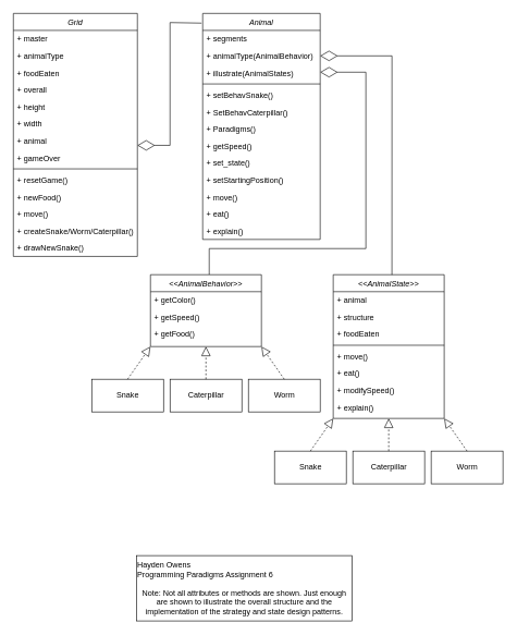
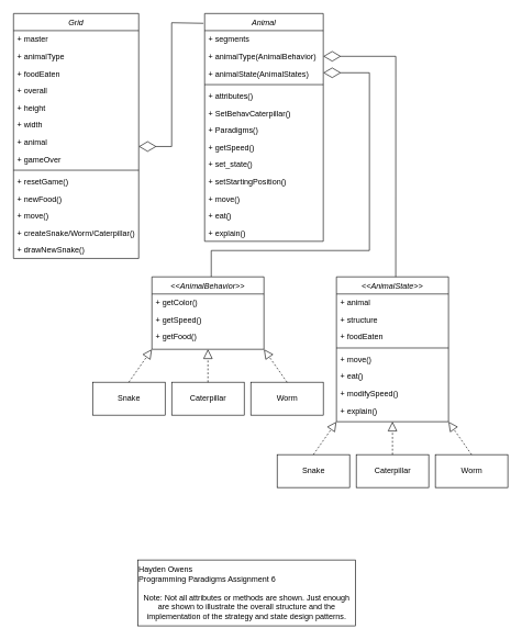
  <mxCell id="0" />
  <mxCell id="1" parent="0" />
  <mxCell id="2" value="Grid" style="swimlane;fontStyle=2;align=center;verticalAlign=top;childLayout=stackLayout;horizontal=1;startSize=26;horizontalStack=0;resizeParent=1;resizeLast=0;collapsible=1;marginBottom=0;rounded=0;shadow=0;strokeWidth=1;" parent="1" vertex="1"><mxGeometry x="20" y="20" width="190" height="372" as="geometry"><mxRectangle x="230" y="140" width="160" height="26" as="alternateBounds" /></mxGeometry></mxCell>
  <mxCell id="3" value="+ master" style="text;align=left;verticalAlign=top;spacingLeft=4;spacingRight=4;overflow=hidden;rotatable=0;points=[[0,0.5],[1,0.5]];portConstraint=eastwest;" parent="2" vertex="1"><mxGeometry y="26" width="190" height="26" as="geometry" /></mxCell>
  <mxCell id="4" value="+ animalType" style="text;align=left;verticalAlign=top;spacingLeft=4;spacingRight=4;overflow=hidden;rotatable=0;points=[[0,0.5],[1,0.5]];portConstraint=eastwest;rounded=0;shadow=0;html=0;" parent="2" vertex="1"><mxGeometry y="52" width="190" height="26" as="geometry" /></mxCell>
  <mxCell id="5" value="+ foodEaten" style="text;align=left;verticalAlign=top;spacingLeft=4;spacingRight=4;overflow=hidden;rotatable=0;points=[[0,0.5],[1,0.5]];portConstraint=eastwest;rounded=0;shadow=0;html=0;" parent="2" vertex="1"><mxGeometry y="78" width="190" height="26" as="geometry" /></mxCell>
  <mxCell id="6" value="+ overall" style="text;align=left;verticalAlign=top;spacingLeft=4;spacingRight=4;overflow=hidden;rotatable=0;points=[[0,0.5],[1,0.5]];portConstraint=eastwest;rounded=0;shadow=0;html=0;" vertex="1" parent="2"><mxGeometry y="104" width="190" height="26" as="geometry" /></mxCell>
  <mxCell id="7" value="+ height" style="text;align=left;verticalAlign=top;spacingLeft=4;spacingRight=4;overflow=hidden;rotatable=0;points=[[0,0.5],[1,0.5]];portConstraint=eastwest;rounded=0;shadow=0;html=0;" vertex="1" parent="2"><mxGeometry y="130" width="190" height="26" as="geometry" /></mxCell>
  <mxCell id="8" value="+ width" style="text;align=left;verticalAlign=top;spacingLeft=4;spacingRight=4;overflow=hidden;rotatable=0;points=[[0,0.5],[1,0.5]];portConstraint=eastwest;rounded=0;shadow=0;html=0;" vertex="1" parent="2"><mxGeometry y="156" width="190" height="26" as="geometry" /></mxCell>
  <mxCell id="9" value="+ animal" style="text;align=left;verticalAlign=top;spacingLeft=4;spacingRight=4;overflow=hidden;rotatable=0;points=[[0,0.5],[1,0.5]];portConstraint=eastwest;rounded=0;shadow=0;html=0;" vertex="1" parent="2"><mxGeometry y="182" width="190" height="26" as="geometry" /></mxCell>
  <mxCell id="10" value="+ gameOver" style="text;align=left;verticalAlign=top;spacingLeft=4;spacingRight=4;overflow=hidden;rotatable=0;points=[[0,0.5],[1,0.5]];portConstraint=eastwest;rounded=0;shadow=0;html=0;" vertex="1" parent="2"><mxGeometry y="208" width="190" height="26" as="geometry" /></mxCell>
  <mxCell id="11" value="" style="line;html=1;strokeWidth=1;align=left;verticalAlign=middle;spacingTop=-1;spacingLeft=3;spacingRight=3;rotatable=0;labelPosition=right;points=[];portConstraint=eastwest;" parent="2" vertex="1"><mxGeometry y="234" width="190" height="8" as="geometry" /></mxCell>
  <mxCell id="12" value="+ resetGame()" style="text;align=left;verticalAlign=top;spacingLeft=4;spacingRight=4;overflow=hidden;rotatable=0;points=[[0,0.5],[1,0.5]];portConstraint=eastwest;" vertex="1" parent="2"><mxGeometry y="242" width="190" height="26" as="geometry" /></mxCell>
  <mxCell id="13" value="+ newFood()" style="text;align=left;verticalAlign=top;spacingLeft=4;spacingRight=4;overflow=hidden;rotatable=0;points=[[0,0.5],[1,0.5]];portConstraint=eastwest;" vertex="1" parent="2"><mxGeometry y="268" width="190" height="26" as="geometry" /></mxCell>
  <mxCell id="14" value="+ move()" style="text;align=left;verticalAlign=top;spacingLeft=4;spacingRight=4;overflow=hidden;rotatable=0;points=[[0,0.5],[1,0.5]];portConstraint=eastwest;" vertex="1" parent="2"><mxGeometry y="294" width="190" height="26" as="geometry" /></mxCell>
  <mxCell id="15" value="+ createSnake/Worm/Caterpillar()" style="text;align=left;verticalAlign=top;spacingLeft=4;spacingRight=4;overflow=hidden;rotatable=0;points=[[0,0.5],[1,0.5]];portConstraint=eastwest;" vertex="1" parent="2"><mxGeometry y="320" width="190" height="26" as="geometry" /></mxCell>
  <mxCell id="16" value="+ drawNewSnake()" style="text;align=left;verticalAlign=top;spacingLeft=4;spacingRight=4;overflow=hidden;rotatable=0;points=[[0,0.5],[1,0.5]];portConstraint=eastwest;" parent="2" vertex="1"><mxGeometry y="346" width="190" height="26" as="geometry" /></mxCell>
  <mxCell id="17" value="Animal" style="swimlane;fontStyle=2;align=center;verticalAlign=top;childLayout=stackLayout;horizontal=1;startSize=26;horizontalStack=0;resizeParent=1;resizeLast=0;collapsible=1;marginBottom=0;rounded=0;shadow=0;strokeWidth=1;" vertex="1" parent="1"><mxGeometry x="310" y="20" width="180" height="346" as="geometry"><mxRectangle x="230" y="140" width="160" height="26" as="alternateBounds" /></mxGeometry></mxCell>
  <mxCell id="18" value="+ segments" style="text;align=left;verticalAlign=top;spacingLeft=4;spacingRight=4;overflow=hidden;rotatable=0;points=[[0,0.5],[1,0.5]];portConstraint=eastwest;" vertex="1" parent="17"><mxGeometry y="26" width="180" height="26" as="geometry" /></mxCell>
  <mxCell id="19" value="+ animalType(AnimalBehavior)" style="text;align=left;verticalAlign=top;spacingLeft=4;spacingRight=4;overflow=hidden;rotatable=0;points=[[0,0.5],[1,0.5]];portConstraint=eastwest;rounded=0;shadow=0;html=0;" vertex="1" parent="17"><mxGeometry y="52" width="180" height="26" as="geometry" /></mxCell>
- <mxCell id="20" value="+ illustrate(AnimalStates)" style="text;align=left;verticalAlign=top;spacingLeft=4;spacingRight=4;overflow=hidden;rotatable=0;points=[[0,0.5],[1,0.5]];portConstraint=eastwest;rounded=0;shadow=0;html=0;" vertex="1" parent="17"><mxGeometry y="78" width="180" height="26" as="geometry" /></mxCell>
+ <mxCell id="20" value="+ animalState(AnimalStates)" style="text;align=left;verticalAlign=top;spacingLeft=4;spacingRight=4;overflow=hidden;rotatable=0;points=[[0,0.5],[1,0.5]];portConstraint=eastwest;rounded=0;shadow=0;html=0;" vertex="1" parent="17"><mxGeometry y="78" width="180" height="26" as="geometry" /></mxCell>
  <mxCell id="21" value="" style="line;html=1;strokeWidth=1;align=left;verticalAlign=middle;spacingTop=-1;spacingLeft=3;spacingRight=3;rotatable=0;labelPosition=right;points=[];portConstraint=eastwest;" vertex="1" parent="17"><mxGeometry y="104" width="180" height="8" as="geometry" /></mxCell>
- <mxCell id="22" value="+ setBehavSnake()" style="text;align=left;verticalAlign=top;spacingLeft=4;spacingRight=4;overflow=hidden;rotatable=0;points=[[0,0.5],[1,0.5]];portConstraint=eastwest;" vertex="1" parent="17"><mxGeometry y="112" width="180" height="26" as="geometry" /></mxCell>
+ <mxCell id="22" value="+ attributes()" style="text;align=left;verticalAlign=top;spacingLeft=4;spacingRight=4;overflow=hidden;rotatable=0;points=[[0,0.5],[1,0.5]];portConstraint=eastwest;" vertex="1" parent="17"><mxGeometry y="112" width="180" height="26" as="geometry" /></mxCell>
  <mxCell id="23" value="+ SetBehavCaterpillar()" style="text;align=left;verticalAlign=top;spacingLeft=4;spacingRight=4;overflow=hidden;rotatable=0;points=[[0,0.5],[1,0.5]];portConstraint=eastwest;" vertex="1" parent="17"><mxGeometry y="138" width="180" height="26" as="geometry" /></mxCell>
  <mxCell id="24" value="+ Paradigms()" style="text;align=left;verticalAlign=top;spacingLeft=4;spacingRight=4;overflow=hidden;rotatable=0;points=[[0,0.5],[1,0.5]];portConstraint=eastwest;" vertex="1" parent="17"><mxGeometry y="164" width="180" height="26" as="geometry" /></mxCell>
  <mxCell id="25" value="+ getSpeed()" style="text;align=left;verticalAlign=top;spacingLeft=4;spacingRight=4;overflow=hidden;rotatable=0;points=[[0,0.5],[1,0.5]];portConstraint=eastwest;" vertex="1" parent="17"><mxGeometry y="190" width="180" height="26" as="geometry" /></mxCell>
  <mxCell id="26" value="+ set_state()" style="text;align=left;verticalAlign=top;spacingLeft=4;spacingRight=4;overflow=hidden;rotatable=0;points=[[0,0.5],[1,0.5]];portConstraint=eastwest;" vertex="1" parent="17"><mxGeometry y="216" width="180" height="26" as="geometry" /></mxCell>
  <mxCell id="27" value="+ setStartingPosition()" style="text;align=left;verticalAlign=top;spacingLeft=4;spacingRight=4;overflow=hidden;rotatable=0;points=[[0,0.5],[1,0.5]];portConstraint=eastwest;" vertex="1" parent="17"><mxGeometry y="242" width="180" height="26" as="geometry" /></mxCell>
  <mxCell id="28" value="+ move()" style="text;align=left;verticalAlign=top;spacingLeft=4;spacingRight=4;overflow=hidden;rotatable=0;points=[[0,0.5],[1,0.5]];portConstraint=eastwest;" vertex="1" parent="17"><mxGeometry y="268" width="180" height="26" as="geometry" /></mxCell>
  <mxCell id="29" value="+ eat()" style="text;align=left;verticalAlign=top;spacingLeft=4;spacingRight=4;overflow=hidden;rotatable=0;points=[[0,0.5],[1,0.5]];portConstraint=eastwest;" vertex="1" parent="17"><mxGeometry y="294" width="180" height="26" as="geometry" /></mxCell>
  <mxCell id="30" value="+ explain()" style="text;align=left;verticalAlign=top;spacingLeft=4;spacingRight=4;overflow=hidden;rotatable=0;points=[[0,0.5],[1,0.5]];portConstraint=eastwest;" vertex="1" parent="17"><mxGeometry y="320" width="180" height="26" as="geometry" /></mxCell>
  <mxCell id="31" value="" style="endArrow=diamondThin;endFill=0;endSize=24;html=1;rounded=0;jumpStyle=none;exitX=-0.01;exitY=0.043;exitDx=0;exitDy=0;exitPerimeter=0;startSize=6;" edge="1" parent="1" source="17"><mxGeometry width="160" relative="1" as="geometry"><mxPoint x="290" y="34" as="sourcePoint" /><mxPoint x="210" y="222" as="targetPoint" /><Array as="points"><mxPoint x="260" y="34" /><mxPoint x="260" y="222" /></Array></mxGeometry></mxCell>
  <mxCell id="32" value="" style="endArrow=diamondThin;endFill=0;endSize=24;html=1;rounded=0;jumpStyle=none;entryX=1;entryY=0.5;entryDx=0;entryDy=0;exitX=0.529;exitY=0.03;exitDx=0;exitDy=0;exitPerimeter=0;" edge="1" parent="1" source="38" target="19"><mxGeometry width="160" relative="1" as="geometry"><mxPoint x="600" y="410" as="sourcePoint" /><mxPoint x="670" y="40" as="targetPoint" /><Array as="points"><mxPoint x="600" y="85" /></Array></mxGeometry></mxCell>
  <mxCell id="33" value="" style="endArrow=diamondThin;endFill=0;endSize=24;html=1;rounded=0;jumpStyle=none;" edge="1" parent="1"><mxGeometry width="160" relative="1" as="geometry"><mxPoint x="320" y="420" as="sourcePoint" /><mxPoint x="490" y="110" as="targetPoint" /><Array as="points"><mxPoint x="320" y="380" /><mxPoint x="560" y="380" /><mxPoint x="560" y="110" /></Array></mxGeometry></mxCell>
  <mxCell id="34" value="&lt;&lt;AnimalBehavior&gt;&gt;" style="swimlane;fontStyle=2;align=center;verticalAlign=top;childLayout=stackLayout;horizontal=1;startSize=26;horizontalStack=0;resizeParent=1;resizeLast=0;collapsible=1;marginBottom=0;rounded=0;shadow=0;strokeWidth=1;" vertex="1" parent="1"><mxGeometry x="230" y="420" width="170" height="110" as="geometry"><mxRectangle x="230" y="140" width="160" height="26" as="alternateBounds" /></mxGeometry></mxCell>
  <mxCell id="35" value="+ getColor()" style="text;align=left;verticalAlign=top;spacingLeft=4;spacingRight=4;overflow=hidden;rotatable=0;points=[[0,0.5],[1,0.5]];portConstraint=eastwest;" vertex="1" parent="34"><mxGeometry y="26" width="170" height="26" as="geometry" /></mxCell>
  <mxCell id="36" value="+ getSpeed()" style="text;align=left;verticalAlign=top;spacingLeft=4;spacingRight=4;overflow=hidden;rotatable=0;points=[[0,0.5],[1,0.5]];portConstraint=eastwest;" vertex="1" parent="34"><mxGeometry y="52" width="170" height="26" as="geometry" /></mxCell>
  <mxCell id="37" value="+ getFood()" style="text;align=left;verticalAlign=top;spacingLeft=4;spacingRight=4;overflow=hidden;rotatable=0;points=[[0,0.5],[1,0.5]];portConstraint=eastwest;" vertex="1" parent="34"><mxGeometry y="78" width="170" height="26" as="geometry" /></mxCell>
  <mxCell id="38" value="&lt;&lt;AnimalState&gt;&gt;" style="swimlane;fontStyle=2;align=center;verticalAlign=top;childLayout=stackLayout;horizontal=1;startSize=26;horizontalStack=0;resizeParent=1;resizeLast=0;collapsible=1;marginBottom=0;rounded=0;shadow=0;strokeWidth=1;" vertex="1" parent="1"><mxGeometry x="510" y="420" width="170" height="220" as="geometry"><mxRectangle x="230" y="140" width="160" height="26" as="alternateBounds" /></mxGeometry></mxCell>
  <mxCell id="39" value="+ animal" style="text;align=left;verticalAlign=top;spacingLeft=4;spacingRight=4;overflow=hidden;rotatable=0;points=[[0,0.5],[1,0.5]];portConstraint=eastwest;" vertex="1" parent="38"><mxGeometry y="26" width="170" height="26" as="geometry" /></mxCell>
  <mxCell id="40" value="+ structure" style="text;align=left;verticalAlign=top;spacingLeft=4;spacingRight=4;overflow=hidden;rotatable=0;points=[[0,0.5],[1,0.5]];portConstraint=eastwest;rounded=0;shadow=0;html=0;" vertex="1" parent="38"><mxGeometry y="52" width="170" height="26" as="geometry" /></mxCell>
  <mxCell id="41" value="+ foodEaten" style="text;align=left;verticalAlign=top;spacingLeft=4;spacingRight=4;overflow=hidden;rotatable=0;points=[[0,0.5],[1,0.5]];portConstraint=eastwest;rounded=0;shadow=0;html=0;" vertex="1" parent="38"><mxGeometry y="78" width="170" height="26" as="geometry" /></mxCell>
  <mxCell id="42" value="" style="line;html=1;strokeWidth=1;align=left;verticalAlign=middle;spacingTop=-1;spacingLeft=3;spacingRight=3;rotatable=0;labelPosition=right;points=[];portConstraint=eastwest;" vertex="1" parent="38"><mxGeometry y="104" width="170" height="8" as="geometry" /></mxCell>
  <mxCell id="43" value="+ move()" style="text;align=left;verticalAlign=top;spacingLeft=4;spacingRight=4;overflow=hidden;rotatable=0;points=[[0,0.5],[1,0.5]];portConstraint=eastwest;" vertex="1" parent="38"><mxGeometry y="112" width="170" height="26" as="geometry" /></mxCell>
  <mxCell id="44" value="+ eat()" style="text;align=left;verticalAlign=top;spacingLeft=4;spacingRight=4;overflow=hidden;rotatable=0;points=[[0,0.5],[1,0.5]];portConstraint=eastwest;" vertex="1" parent="38"><mxGeometry y="138" width="170" height="26" as="geometry" /></mxCell>
  <mxCell id="45" value="+ modifySpeed()" style="text;align=left;verticalAlign=top;spacingLeft=4;spacingRight=4;overflow=hidden;rotatable=0;points=[[0,0.5],[1,0.5]];portConstraint=eastwest;" vertex="1" parent="38"><mxGeometry y="164" width="170" height="26" as="geometry" /></mxCell>
  <mxCell id="46" value="+ explain()" style="text;align=left;verticalAlign=top;spacingLeft=4;spacingRight=4;overflow=hidden;rotatable=0;points=[[0,0.5],[1,0.5]];portConstraint=eastwest;" vertex="1" parent="38"><mxGeometry y="190" width="170" height="26" as="geometry" /></mxCell>
  <mxCell id="47" value="Snake" style="html=1;" vertex="1" parent="1"><mxGeometry x="140" y="580" width="110" height="50" as="geometry" /></mxCell>
  <mxCell id="48" value="Caterpillar" style="html=1;" vertex="1" parent="1"><mxGeometry x="260" y="580" width="110" height="50" as="geometry" /></mxCell>
  <mxCell id="49" value="Worm" style="html=1;" vertex="1" parent="1"><mxGeometry x="380" y="580" width="110" height="50" as="geometry" /></mxCell>
  <mxCell id="50" value="" style="endArrow=block;dashed=1;endFill=0;endSize=12;html=1;rounded=0;jumpStyle=none;exitX=0.5;exitY=0;exitDx=0;exitDy=0;" edge="1" parent="1" source="47"><mxGeometry width="160" relative="1" as="geometry"><mxPoint x="220" y="340" as="sourcePoint" /><mxPoint x="230" y="530" as="targetPoint" /></mxGeometry></mxCell>
  <mxCell id="51" value="" style="endArrow=block;dashed=1;endFill=0;endSize=12;html=1;rounded=0;jumpStyle=none;exitX=0.5;exitY=0;exitDx=0;exitDy=0;entryX=0.5;entryY=1;entryDx=0;entryDy=0;" edge="1" parent="1" source="48" target="34"><mxGeometry width="160" relative="1" as="geometry"><mxPoint x="205" y="590" as="sourcePoint" /><mxPoint x="240" y="540" as="targetPoint" /></mxGeometry></mxCell>
  <mxCell id="52" value="" style="endArrow=block;dashed=1;endFill=0;endSize=12;html=1;rounded=0;jumpStyle=none;exitX=0.5;exitY=0;exitDx=0;exitDy=0;entryX=1;entryY=1;entryDx=0;entryDy=0;" edge="1" parent="1" source="49" target="34"><mxGeometry width="160" relative="1" as="geometry"><mxPoint x="325" y="590" as="sourcePoint" /><mxPoint x="325" y="540" as="targetPoint" /></mxGeometry></mxCell>
  <mxCell id="53" value="Caterpillar" style="html=1;" vertex="1" parent="1"><mxGeometry x="540" y="690" width="110" height="50" as="geometry" /></mxCell>
  <mxCell id="54" value="Worm" style="html=1;" vertex="1" parent="1"><mxGeometry x="660" y="690" width="110" height="50" as="geometry" /></mxCell>
  <mxCell id="55" value="Snake" style="html=1;" vertex="1" parent="1"><mxGeometry x="420" y="690" width="110" height="50" as="geometry" /></mxCell>
  <mxCell id="56" value="" style="endArrow=block;dashed=1;endFill=0;endSize=12;html=1;rounded=0;jumpStyle=none;exitX=0.5;exitY=0;exitDx=0;exitDy=0;entryX=0;entryY=1;entryDx=0;entryDy=0;" edge="1" parent="1" source="55" target="38"><mxGeometry width="160" relative="1" as="geometry"><mxPoint x="445" y="590" as="sourcePoint" /><mxPoint x="410" y="540" as="targetPoint" /></mxGeometry></mxCell>
  <mxCell id="57" value="" style="endArrow=block;dashed=1;endFill=0;endSize=12;html=1;rounded=0;jumpStyle=none;exitX=0.5;exitY=0;exitDx=0;exitDy=0;entryX=0.5;entryY=1;entryDx=0;entryDy=0;" edge="1" parent="1" source="53" target="38"><mxGeometry width="160" relative="1" as="geometry"><mxPoint x="455" y="600" as="sourcePoint" /><mxPoint x="420" y="550" as="targetPoint" /></mxGeometry></mxCell>
  <mxCell id="58" value="" style="endArrow=block;dashed=1;endFill=0;endSize=12;html=1;rounded=0;jumpStyle=none;exitX=0.5;exitY=0;exitDx=0;exitDy=0;entryX=1;entryY=1;entryDx=0;entryDy=0;" edge="1" parent="1" source="54" target="38"><mxGeometry width="160" relative="1" as="geometry"><mxPoint x="465" y="610" as="sourcePoint" /><mxPoint x="430" y="560" as="targetPoint" /></mxGeometry></mxCell>
  <mxCell id="59" value="&lt;div style=&quot;text-align: left&quot;&gt;&lt;span&gt;Hayden Owens&lt;/span&gt;&lt;/div&gt;&lt;div style=&quot;text-align: left&quot;&gt;&lt;span&gt;Programming Paradigms Assignment 6&lt;/span&gt;&lt;/div&gt;&lt;div style=&quot;text-align: left&quot;&gt;&lt;span&gt;&lt;br&gt;&lt;/span&gt;&lt;/div&gt;Note: Not all attributes or methods are shown. Just enough are shown to illustrate the overall structure and the implementation of the strategy and state design patterns." style="rounded=0;whiteSpace=wrap;html=1;" vertex="1" parent="1"><mxGeometry x="209" y="850" width="330" height="100" as="geometry" /></mxCell>
